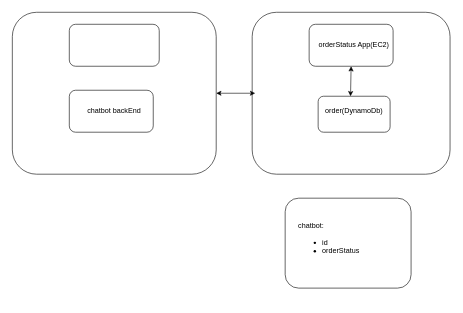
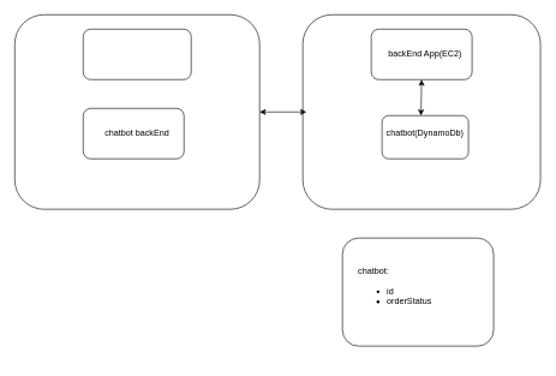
  <mxCell id="0" />
  <mxCell id="1" parent="0" />
  <mxCell id="2" value="" style="rounded=1;whiteSpace=wrap;html=1;" vertex="1" parent="1"><mxGeometry x="20" y="20" width="340" height="270" as="geometry" /></mxCell>
  <mxCell id="3" value="" style="rounded=1;whiteSpace=wrap;html=1;" vertex="1" parent="1"><mxGeometry x="420" y="20" width="330" height="270" as="geometry" /></mxCell>
  <mxCell id="4" value="" style="rounded=1;whiteSpace=wrap;html=1;" vertex="1" parent="1"><mxGeometry x="115" y="40" width="150" height="70" as="geometry" /></mxCell>
  <mxCell id="5" value="" style="rounded=1;whiteSpace=wrap;html=1;" vertex="1" parent="1"><mxGeometry x="515" y="40" width="140" height="70" as="geometry" /></mxCell>
- <mxCell id="6" value="orderStatus App(EC2)" style="text;html=1;align=center;verticalAlign=middle;whiteSpace=wrap;rounded=0;" vertex="1" parent="1"><mxGeometry x="515" y="50" width="150" height="50" as="geometry" /></mxCell>
+ <mxCell id="6" value="backEnd App(EC2)" style="text;html=1;align=center;verticalAlign=middle;whiteSpace=wrap;rounded=0;" vertex="1" parent="1"><mxGeometry x="515" y="50" width="150" height="50" as="geometry" /></mxCell>
  <mxCell id="7" value="" style="rounded=1;whiteSpace=wrap;html=1;" vertex="1" parent="1"><mxGeometry x="115" y="150" width="140" height="70" as="geometry" /></mxCell>
  <mxCell id="8" value="chatbot backEnd" style="text;html=1;align=center;verticalAlign=middle;whiteSpace=wrap;rounded=0;" vertex="1" parent="1"><mxGeometry x="115" y="160" width="150" height="50" as="geometry" /></mxCell>
  <mxCell id="9" value="" style="rounded=1;whiteSpace=wrap;html=1;" vertex="1" parent="1"><mxGeometry x="530" y="160" width="120" height="60" as="geometry" /></mxCell>
- <mxCell id="10" value="order(DynamoDb)" style="text;html=1;align=center;verticalAlign=middle;whiteSpace=wrap;rounded=0;" vertex="1" parent="1"><mxGeometry x="515" y="160" width="150" height="50" as="geometry" /></mxCell>
+ <mxCell id="10" value="chatbot(DynamoDb)" style="text;html=1;align=center;verticalAlign=middle;whiteSpace=wrap;rounded=0;" vertex="1" parent="1"><mxGeometry x="515" y="160" width="150" height="50" as="geometry" /></mxCell>
  <mxCell id="11" value="" style="rounded=1;whiteSpace=wrap;html=1;" vertex="1" parent="1"><mxGeometry x="475" y="330" width="210" height="150" as="geometry" /></mxCell>
  <mxCell id="12" value="chatbot:&lt;div&gt;&lt;ul&gt;&lt;li&gt;id&lt;/li&gt;&lt;li&gt;orderStatus&lt;/li&gt;&lt;/ul&gt;&lt;/div&gt;&lt;div&gt;&lt;br&gt;&lt;div&gt;&lt;br&gt;&lt;/div&gt;&lt;div&gt;&lt;br&gt;&lt;/div&gt;&lt;/div&gt;" style="text;html=1;align=left;verticalAlign=middle;whiteSpace=wrap;rounded=0;" vertex="1" parent="1"><mxGeometry x="495" y="350" width="220" height="150" as="geometry" /></mxCell>
  <mxCell id="13" value="" style="endArrow=classic;startArrow=classic;html=1;rounded=0;exitX=1;exitY=0.5;exitDx=0;exitDy=0;" edge="1" parent="1" source="2"><mxGeometry width="50" height="50" relative="1" as="geometry"><mxPoint x="345" y="360" as="sourcePoint" /><mxPoint x="425" y="155" as="targetPoint" /></mxGeometry></mxCell>
  <mxCell id="14" value="" style="endArrow=classic;startArrow=classic;html=1;rounded=0;exitX=0.46;exitY=0;exitDx=0;exitDy=0;exitPerimeter=0;entryX=0.5;entryY=1;entryDx=0;entryDy=0;" edge="1" parent="1" source="10" target="5"><mxGeometry width="50" height="50" relative="1" as="geometry"><mxPoint x="505" y="132.33" as="sourcePoint" /><mxPoint x="585" y="110" as="targetPoint" /></mxGeometry></mxCell>
